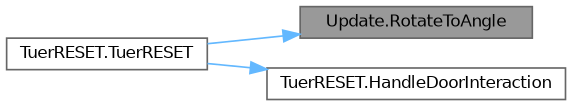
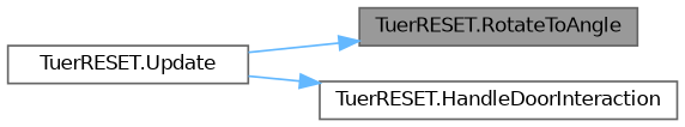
  digraph {
    rankdir=RL
    node [color=grey40 fillcolor=white fontname=Helvetica fontsize=10 shape=box style=filled]
    edge [color=steelblue1 dir=back fontname=Helvetica fontsize=10 labelfontname=Helvetica labelfontsize=10 style=solid]
-   n1 [color=gray40 fillcolor=grey60 fontcolor=black height=0.2 label="Update.RotateToAngle" width=0.4]
-   n2 [height=0.2 label="TuerRESET.TuerRESET" width=0.4]
+   n1 [color=gray40 fillcolor=grey60 fontcolor=black height=0.2 label="TuerRESET.RotateToAngle" width=0.4]
+   n2 [height=0.2 label="TuerRESET.Update" width=0.4]
    n3 [height=0.2 label="TuerRESET.HandleDoorInteraction" width=0.4]
    n1 -> n2
    n3 -> n2
  }
